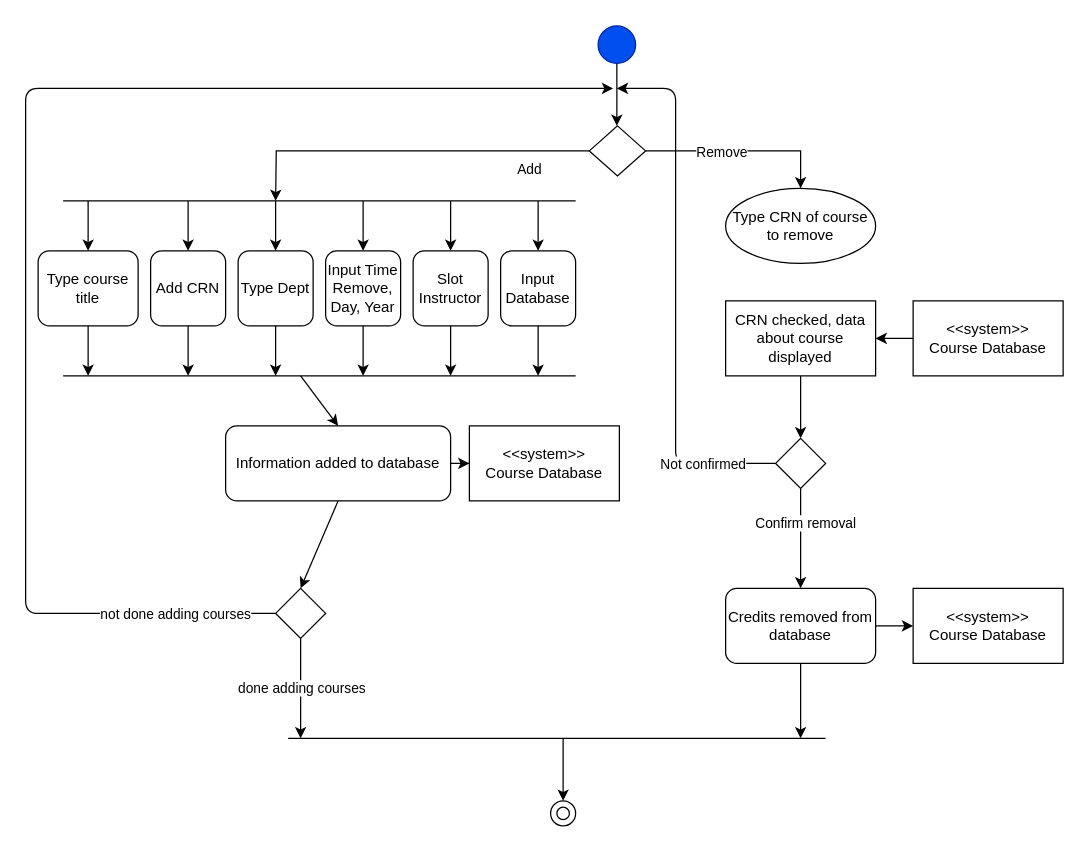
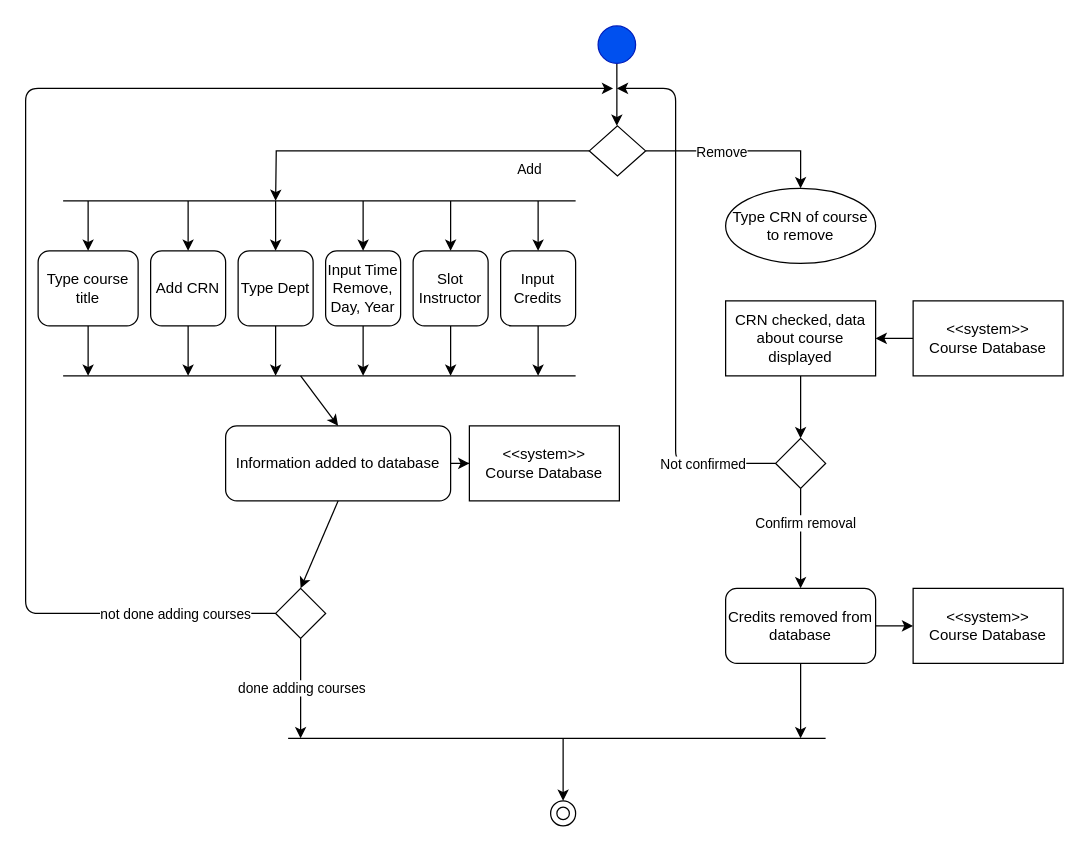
  <mxCell id="0" />
  <mxCell id="1" parent="0" />
  <mxCell id="2" value="" style="ellipse;whiteSpace=wrap;html=1;aspect=fixed;" vertex="1" parent="1"><mxGeometry x="440" y="640" width="20" height="20" as="geometry" /></mxCell>
  <mxCell id="3" value="" style="edgeStyle=orthogonalEdgeStyle;rounded=0;orthogonalLoop=1;jettySize=auto;html=1;" edge="1" parent="1" source="4"><mxGeometry relative="1" as="geometry"><mxPoint x="492.98" y="100" as="targetPoint" /></mxGeometry></mxCell>
  <mxCell id="4" value="" style="ellipse;whiteSpace=wrap;html=1;aspect=fixed;fillColor=#0050ef;strokeColor=#001DBC;fontColor=#ffffff;" vertex="1" parent="1"><mxGeometry x="477.98" y="20" width="30" height="30" as="geometry" /></mxCell>
  <mxCell id="5" value="" style="edgeStyle=orthogonalEdgeStyle;rounded=0;orthogonalLoop=1;jettySize=auto;html=1;" edge="1" parent="1" source="9"><mxGeometry relative="1" as="geometry"><mxPoint x="220" y="160" as="targetPoint" /></mxGeometry></mxCell>
  <mxCell id="6" value="Add" style="edgeLabel;html=1;align=center;verticalAlign=middle;resizable=0;points=[];" vertex="1" connectable="0" parent="5"><mxGeometry x="0.802" y="202" relative="1" as="geometry"><mxPoint as="offset" /></mxGeometry></mxCell>
  <mxCell id="7" value="" style="edgeStyle=orthogonalEdgeStyle;rounded=0;orthogonalLoop=1;jettySize=auto;html=1;entryX=0.5;entryY=0;entryDx=0;entryDy=0;" edge="1" parent="1" source="9" target="41"><mxGeometry relative="1" as="geometry"><mxPoint x="660" y="147" as="targetPoint" /></mxGeometry></mxCell>
  <mxCell id="8" value="Remove" style="edgeLabel;html=1;align=center;verticalAlign=middle;resizable=0;points=[];" vertex="1" connectable="0" parent="7"><mxGeometry x="-0.207" relative="1" as="geometry"><mxPoint as="offset" /></mxGeometry></mxCell>
  <mxCell id="9" value="" style="rhombus;whiteSpace=wrap;html=1;" vertex="1" parent="1"><mxGeometry x="470.98" y="100" width="45" height="40" as="geometry" /></mxCell>
  <mxCell id="10" value="Type course title" style="rounded=1;whiteSpace=wrap;html=1;" vertex="1" parent="1"><mxGeometry x="30" y="200" width="80" height="60" as="geometry" /></mxCell>
  <mxCell id="11" value="" style="endArrow=none;html=1;" edge="1" parent="1"><mxGeometry width="50" height="50" relative="1" as="geometry"><mxPoint x="50" y="160" as="sourcePoint" /><mxPoint x="460" y="160" as="targetPoint" /></mxGeometry></mxCell>
  <mxCell id="12" value="" style="endArrow=classic;html=1;entryX=0.5;entryY=0;entryDx=0;entryDy=0;" edge="1" parent="1" target="10"><mxGeometry width="50" height="50" relative="1" as="geometry"><mxPoint x="70" y="160" as="sourcePoint" /><mxPoint x="290" y="180" as="targetPoint" /></mxGeometry></mxCell>
  <mxCell id="13" value="" style="endArrow=classic;html=1;entryX=0.5;entryY=0;entryDx=0;entryDy=0;" edge="1" parent="1" target="14"><mxGeometry width="50" height="50" relative="1" as="geometry"><mxPoint x="150" y="160" as="sourcePoint" /><mxPoint x="200" y="200" as="targetPoint" /></mxGeometry></mxCell>
  <mxCell id="14" value="Add CRN" style="rounded=1;whiteSpace=wrap;html=1;" vertex="1" parent="1"><mxGeometry x="120" y="200" width="60" height="60" as="geometry" /></mxCell>
  <mxCell id="15" value="Type Dept" style="rounded=1;whiteSpace=wrap;html=1;" vertex="1" parent="1"><mxGeometry x="190" y="200" width="60" height="60" as="geometry" /></mxCell>
  <mxCell id="16" value="Input Time Remove, Day, Year" style="rounded=1;whiteSpace=wrap;html=1;" vertex="1" parent="1"><mxGeometry x="260" y="200" width="60" height="60" as="geometry" /></mxCell>
  <mxCell id="17" value="" style="endArrow=classic;html=1;entryX=0.5;entryY=0;entryDx=0;entryDy=0;" edge="1" parent="1" target="15"><mxGeometry width="50" height="50" relative="1" as="geometry"><mxPoint x="220" y="160" as="sourcePoint" /><mxPoint x="210" y="70" as="targetPoint" /></mxGeometry></mxCell>
  <mxCell id="18" value="" style="endArrow=classic;html=1;entryX=0.5;entryY=0;entryDx=0;entryDy=0;" edge="1" parent="1" target="16"><mxGeometry width="50" height="50" relative="1" as="geometry"><mxPoint x="290" y="160" as="sourcePoint" /><mxPoint x="270" y="200" as="targetPoint" /><Array as="points" /></mxGeometry></mxCell>
  <mxCell id="19" value="Slot Instructor" style="rounded=1;whiteSpace=wrap;html=1;" vertex="1" parent="1"><mxGeometry x="330" y="200" width="60" height="60" as="geometry" /></mxCell>
  <mxCell id="20" value="" style="endArrow=classic;html=1;entryX=0.5;entryY=0;entryDx=0;entryDy=0;" edge="1" parent="1"><mxGeometry width="50" height="50" relative="1" as="geometry"><mxPoint x="360" y="160" as="sourcePoint" /><mxPoint x="360" y="200" as="targetPoint" /><Array as="points" /></mxGeometry></mxCell>
- <mxCell id="21" value="Input Database" style="rounded=1;whiteSpace=wrap;html=1;" vertex="1" parent="1"><mxGeometry x="400" y="200" width="60" height="60" as="geometry" /></mxCell>
+ <mxCell id="21" value="Input Credits" style="rounded=1;whiteSpace=wrap;html=1;" vertex="1" parent="1"><mxGeometry x="400" y="200" width="60" height="60" as="geometry" /></mxCell>
  <mxCell id="22" value="" style="endArrow=classic;html=1;entryX=0.5;entryY=0;entryDx=0;entryDy=0;" edge="1" parent="1" target="21"><mxGeometry width="50" height="50" relative="1" as="geometry"><mxPoint x="430" y="160" as="sourcePoint" /><mxPoint x="540" y="170" as="targetPoint" /></mxGeometry></mxCell>
  <mxCell id="23" value="" style="edgeStyle=orthogonalEdgeStyle;rounded=0;orthogonalLoop=1;jettySize=auto;html=1;" edge="1" parent="1" source="24" target="33"><mxGeometry relative="1" as="geometry" /></mxCell>
  <mxCell id="24" value="Information added to database" style="rounded=1;whiteSpace=wrap;html=1;" vertex="1" parent="1"><mxGeometry x="180" y="340" width="180" height="60" as="geometry" /></mxCell>
  <mxCell id="25" value="" style="endArrow=none;html=1;" edge="1" parent="1"><mxGeometry width="50" height="50" relative="1" as="geometry"><mxPoint x="50" y="300" as="sourcePoint" /><mxPoint x="460" y="300" as="targetPoint" /></mxGeometry></mxCell>
  <mxCell id="26" value="" style="endArrow=classic;html=1;entryX=0.5;entryY=0;entryDx=0;entryDy=0;" edge="1" parent="1"><mxGeometry width="50" height="50" relative="1" as="geometry"><mxPoint x="70" y="260" as="sourcePoint" /><mxPoint x="70" y="300" as="targetPoint" /></mxGeometry></mxCell>
  <mxCell id="27" value="" style="endArrow=classic;html=1;entryX=0.5;entryY=0;entryDx=0;entryDy=0;" edge="1" parent="1"><mxGeometry width="50" height="50" relative="1" as="geometry"><mxPoint x="150" y="260" as="sourcePoint" /><mxPoint x="150" y="300" as="targetPoint" /></mxGeometry></mxCell>
  <mxCell id="28" value="" style="endArrow=classic;html=1;entryX=0.5;entryY=0;entryDx=0;entryDy=0;" edge="1" parent="1"><mxGeometry width="50" height="50" relative="1" as="geometry"><mxPoint x="220" y="260" as="sourcePoint" /><mxPoint x="220" y="300" as="targetPoint" /></mxGeometry></mxCell>
  <mxCell id="29" value="" style="endArrow=classic;html=1;entryX=0.5;entryY=0;entryDx=0;entryDy=0;" edge="1" parent="1"><mxGeometry width="50" height="50" relative="1" as="geometry"><mxPoint x="290" y="260" as="sourcePoint" /><mxPoint x="290" y="300" as="targetPoint" /><Array as="points" /></mxGeometry></mxCell>
  <mxCell id="30" value="" style="endArrow=classic;html=1;entryX=0.5;entryY=0;entryDx=0;entryDy=0;" edge="1" parent="1"><mxGeometry width="50" height="50" relative="1" as="geometry"><mxPoint x="360" y="260" as="sourcePoint" /><mxPoint x="360" y="300" as="targetPoint" /><Array as="points" /></mxGeometry></mxCell>
  <mxCell id="31" value="" style="endArrow=classic;html=1;entryX=0.5;entryY=0;entryDx=0;entryDy=0;" edge="1" parent="1"><mxGeometry width="50" height="50" relative="1" as="geometry"><mxPoint x="430" y="260" as="sourcePoint" /><mxPoint x="430" y="300" as="targetPoint" /></mxGeometry></mxCell>
  <mxCell id="32" value="" style="endArrow=classic;html=1;entryX=0.5;entryY=0;entryDx=0;entryDy=0;" edge="1" parent="1" target="24"><mxGeometry width="50" height="50" relative="1" as="geometry"><mxPoint x="240" y="300" as="sourcePoint" /><mxPoint x="160" y="390" as="targetPoint" /></mxGeometry></mxCell>
  <mxCell id="33" value="&lt;div&gt;&amp;lt;&amp;lt;system&amp;gt;&amp;gt;&lt;/div&gt;&lt;div&gt;Course Database&lt;br&gt;&lt;/div&gt;" style="rounded=0;whiteSpace=wrap;html=1;" vertex="1" parent="1"><mxGeometry x="375" y="340" width="120" height="60" as="geometry" /></mxCell>
  <mxCell id="34" value="" style="endArrow=classic;html=1;exitX=0.5;exitY=1;exitDx=0;exitDy=0;entryX=0.5;entryY=0;entryDx=0;entryDy=0;" edge="1" parent="1" source="24"><mxGeometry width="50" height="50" relative="1" as="geometry"><mxPoint x="130" y="480" as="sourcePoint" /><mxPoint x="240" y="470" as="targetPoint" /></mxGeometry></mxCell>
  <mxCell id="35" value="" style="edgeStyle=orthogonalEdgeStyle;rounded=0;orthogonalLoop=1;jettySize=auto;html=1;" edge="1" parent="1" source="37"><mxGeometry relative="1" as="geometry"><mxPoint x="240" y="590" as="targetPoint" /></mxGeometry></mxCell>
  <mxCell id="36" value="done adding courses" style="edgeLabel;html=1;align=center;verticalAlign=middle;resizable=0;points=[];" vertex="1" connectable="0" parent="35"><mxGeometry x="0.295" y="2" relative="1" as="geometry"><mxPoint x="-2" y="-11.72" as="offset" /></mxGeometry></mxCell>
  <mxCell id="37" value="" style="rhombus;whiteSpace=wrap;html=1;" vertex="1" parent="1"><mxGeometry x="220" y="470" width="40" height="40" as="geometry" /></mxCell>
  <mxCell id="38" value="" style="endArrow=classic;html=1;exitX=0;exitY=0.5;exitDx=0;exitDy=0;" edge="1" parent="1" source="37"><mxGeometry width="50" height="50" relative="1" as="geometry"><mxPoint x="150" y="520" as="sourcePoint" /><mxPoint x="490" y="70" as="targetPoint" /><Array as="points"><mxPoint x="20" y="490" /><mxPoint x="20" y="70" /></Array></mxGeometry></mxCell>
  <mxCell id="39" value="not done adding courses" style="edgeLabel;html=1;align=center;verticalAlign=middle;resizable=0;points=[];" vertex="1" connectable="0" parent="38"><mxGeometry x="0.23" y="-1" relative="1" as="geometry"><mxPoint x="69.66" y="419" as="offset" /></mxGeometry></mxCell>
  <mxCell id="40" value="" style="ellipse;whiteSpace=wrap;html=1;aspect=fixed;" vertex="1" parent="1"><mxGeometry x="445" y="645" width="10" height="10" as="geometry" /></mxCell>
  <mxCell id="41" value="Type CRN of course to remove" style="ellipse;whiteSpace=wrap;html=1;" vertex="1" parent="1"><mxGeometry x="580" y="150" width="120" height="60" as="geometry" /></mxCell>
  <mxCell id="42" value="" style="edgeStyle=orthogonalEdgeStyle;rounded=0;orthogonalLoop=1;jettySize=auto;html=1;" edge="1" parent="1" source="43" target="48"><mxGeometry relative="1" as="geometry" /></mxCell>
  <mxCell id="43" value="CRN checked, data about course displayed" style="whiteSpace=wrap;html=1;rounded=0;" vertex="1" parent="1"><mxGeometry x="580" y="240" width="120" height="60" as="geometry" /></mxCell>
  <mxCell id="44" value="" style="edgeStyle=orthogonalEdgeStyle;rounded=0;orthogonalLoop=1;jettySize=auto;html=1;" edge="1" parent="1" source="45" target="43"><mxGeometry relative="1" as="geometry" /></mxCell>
  <mxCell id="45" value="&lt;div&gt;&amp;lt;&amp;lt;system&amp;gt;&amp;gt;&lt;/div&gt;&lt;div&gt;Course Database&lt;br&gt;&lt;/div&gt;" style="rounded=0;whiteSpace=wrap;html=1;" vertex="1" parent="1"><mxGeometry x="730" y="240" width="120" height="60" as="geometry" /></mxCell>
  <mxCell id="46" value="" style="edgeStyle=orthogonalEdgeStyle;rounded=0;orthogonalLoop=1;jettySize=auto;html=1;" edge="1" parent="1" source="48"><mxGeometry relative="1" as="geometry"><mxPoint x="640" y="470" as="targetPoint" /></mxGeometry></mxCell>
  <mxCell id="47" value="Confirm removal" style="edgeLabel;html=1;align=center;verticalAlign=middle;resizable=0;points=[];" vertex="1" connectable="0" parent="46"><mxGeometry x="-0.325" y="3" relative="1" as="geometry"><mxPoint as="offset" /></mxGeometry></mxCell>
  <mxCell id="48" value="" style="rhombus;whiteSpace=wrap;html=1;" vertex="1" parent="1"><mxGeometry x="620" y="350" width="40" height="40" as="geometry" /></mxCell>
  <mxCell id="49" value="" style="endArrow=classic;html=1;exitX=0;exitY=0.5;exitDx=0;exitDy=0;" edge="1" parent="1" source="48"><mxGeometry width="50" height="50" relative="1" as="geometry"><mxPoint x="550" y="360" as="sourcePoint" /><mxPoint x="493" y="70" as="targetPoint" /><Array as="points"><mxPoint x="540" y="370" /><mxPoint x="540" y="70" /></Array></mxGeometry></mxCell>
  <mxCell id="50" value="Not confirmed" style="edgeLabel;html=1;align=center;verticalAlign=middle;resizable=0;points=[];" vertex="1" connectable="0" parent="49"><mxGeometry x="-0.723" relative="1" as="geometry"><mxPoint as="offset" /></mxGeometry></mxCell>
  <mxCell id="51" value="" style="edgeStyle=orthogonalEdgeStyle;rounded=0;orthogonalLoop=1;jettySize=auto;html=1;" edge="1" parent="1" source="53"><mxGeometry relative="1" as="geometry"><mxPoint x="640" y="590" as="targetPoint" /></mxGeometry></mxCell>
  <mxCell id="52" value="" style="edgeStyle=orthogonalEdgeStyle;rounded=0;orthogonalLoop=1;jettySize=auto;html=1;" edge="1" parent="1" source="53" target="54"><mxGeometry relative="1" as="geometry" /></mxCell>
  <mxCell id="53" value="Credits removed from database" style="rounded=1;whiteSpace=wrap;html=1;" vertex="1" parent="1"><mxGeometry x="580" y="470" width="120" height="60" as="geometry" /></mxCell>
  <mxCell id="54" value="&lt;div&gt;&amp;lt;&amp;lt;system&amp;gt;&amp;gt;&lt;/div&gt;&lt;div&gt;Course Database&lt;br&gt;&lt;/div&gt;" style="rounded=0;whiteSpace=wrap;html=1;" vertex="1" parent="1"><mxGeometry x="730" y="470" width="120" height="60" as="geometry" /></mxCell>
  <mxCell id="55" value="" style="endArrow=none;html=1;" edge="1" parent="1"><mxGeometry width="50" height="50" relative="1" as="geometry"><mxPoint x="230" y="590" as="sourcePoint" /><mxPoint x="660" y="590" as="targetPoint" /></mxGeometry></mxCell>
  <mxCell id="56" value="" style="endArrow=classic;html=1;entryX=0.5;entryY=0;entryDx=0;entryDy=0;" edge="1" parent="1" target="2"><mxGeometry width="50" height="50" relative="1" as="geometry"><mxPoint x="450" y="590" as="sourcePoint" /><mxPoint x="490" y="540" as="targetPoint" /></mxGeometry></mxCell>
